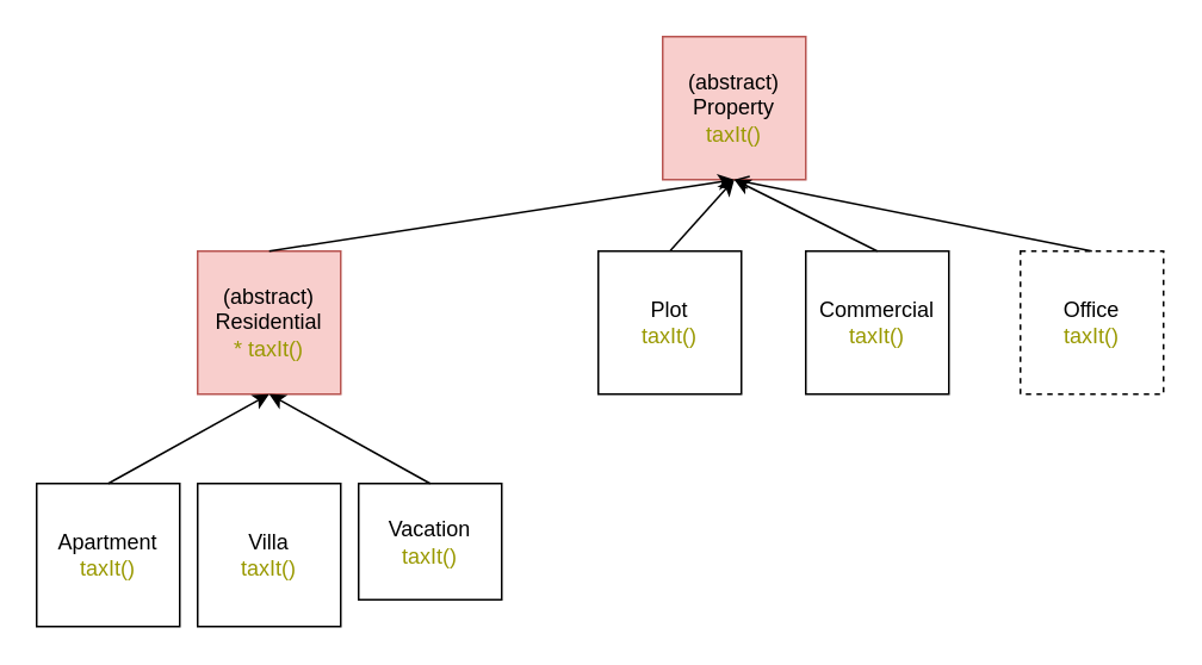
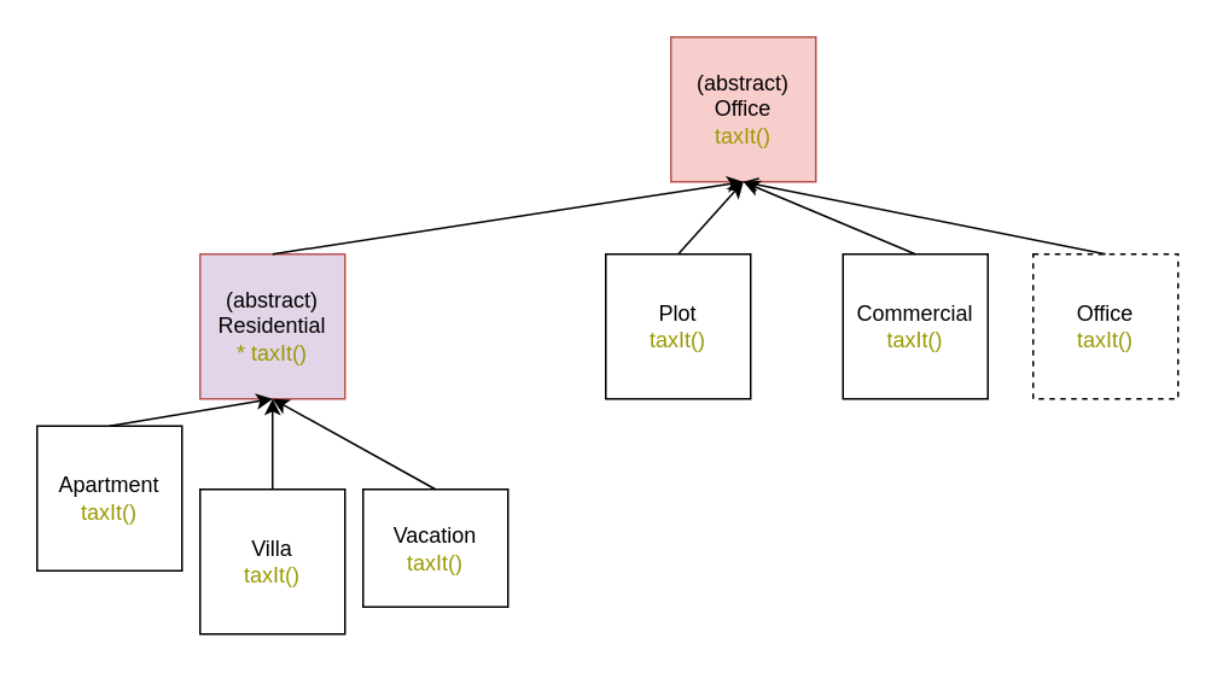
  <mxCell id="0" />
  <mxCell id="1" parent="0" />
- <mxCell id="2" value="&lt;div&gt;(abstract)&lt;/div&gt;Property&lt;div&gt;&lt;font color=&quot;#999900&quot;&gt;taxIt()&lt;/font&gt;&lt;/div&gt;" style="whiteSpace=wrap;html=1;aspect=fixed;fillColor=#f8cecc;strokeColor=#b85450;" vertex="1" parent="1"><mxGeometry x="370" y="20" width="80" height="80" as="geometry" /></mxCell>
- <mxCell id="3" value="&lt;div&gt;&lt;div&gt;(abstract)&lt;/div&gt;&lt;/div&gt;Residential&lt;div&gt;&lt;div&gt;&lt;span style=&quot;color: rgb(153, 153, 0);&quot;&gt;* taxIt()&lt;/span&gt;&lt;/div&gt;&lt;/div&gt;" style="whiteSpace=wrap;html=1;aspect=fixed;fillColor=#f8cecc;strokeColor=#b85450;" vertex="1" parent="1"><mxGeometry x="110" y="140" width="80" height="80" as="geometry" /></mxCell>
+ <mxCell id="2" value="&lt;div&gt;(abstract)&lt;/div&gt;Office&lt;div&gt;&lt;font color=&quot;#999900&quot;&gt;taxIt()&lt;/font&gt;&lt;/div&gt;" style="whiteSpace=wrap;html=1;aspect=fixed;fillColor=#f8cecc;strokeColor=#b85450;" vertex="1" parent="1"><mxGeometry x="370" y="20" width="80" height="80" as="geometry" /></mxCell>
+ <mxCell id="3" value="&lt;div&gt;&lt;div&gt;(abstract)&lt;/div&gt;&lt;/div&gt;Residential&lt;div&gt;&lt;div&gt;&lt;span style=&quot;color: rgb(153, 153, 0);&quot;&gt;* taxIt()&lt;/span&gt;&lt;/div&gt;&lt;/div&gt;" style="whiteSpace=wrap;html=1;aspect=fixed;fillColor=#e1d5e7;strokeColor=#b85450;" vertex="1" parent="1"><mxGeometry x="110" y="140" width="80" height="80" as="geometry" /></mxCell>
  <mxCell id="4" value="Plot&lt;div&gt;&lt;span style=&quot;color: rgb(153, 153, 0);&quot;&gt;taxIt()&lt;/span&gt;&lt;/div&gt;" style="whiteSpace=wrap;html=1;aspect=fixed;" vertex="1" parent="1"><mxGeometry x="334" y="140" width="80" height="80" as="geometry" /></mxCell>
- <mxCell id="5" value="Commercial&lt;div&gt;&lt;span style=&quot;color: rgb(153, 153, 0);&quot;&gt;taxIt()&lt;/span&gt;&lt;/div&gt;" style="whiteSpace=wrap;html=1;aspect=fixed;" vertex="1" parent="1"><mxGeometry x="450" y="140" width="80" height="80" as="geometry" /></mxCell>
+ <mxCell id="5" value="Commercial&lt;div&gt;&lt;span style=&quot;color: rgb(153, 153, 0);&quot;&gt;taxIt()&lt;/span&gt;&lt;/div&gt;" style="whiteSpace=wrap;html=1;aspect=fixed;" vertex="1" parent="1"><mxGeometry x="465" y="140" width="80" height="80" as="geometry" /></mxCell>
  <mxCell id="6" value="Vacation&lt;br&gt;&lt;div&gt;&lt;span style=&quot;color: rgb(153, 153, 0);&quot;&gt;taxIt()&lt;/span&gt;&lt;/div&gt;" style="whiteSpace=wrap;html=1;aspect=fixed;" vertex="1" parent="1"><mxGeometry x="200" y="270" width="80" height="65" as="geometry" /></mxCell>
  <mxCell id="7" value="Villa&lt;div&gt;&lt;span style=&quot;color: rgb(153, 153, 0);&quot;&gt;taxIt()&lt;/span&gt;&lt;/div&gt;" style="whiteSpace=wrap;html=1;aspect=fixed;" vertex="1" parent="1"><mxGeometry x="110" y="270" width="80" height="80" as="geometry" /></mxCell>
- <mxCell id="8" value="Apartment&lt;div&gt;&lt;span style=&quot;color: rgb(153, 153, 0);&quot;&gt;taxIt()&lt;/span&gt;&lt;/div&gt;" style="whiteSpace=wrap;html=1;aspect=fixed;" vertex="1" parent="1"><mxGeometry x="20" y="270" width="80" height="80" as="geometry" /></mxCell>
+ <mxCell id="8" value="Apartment&lt;div&gt;&lt;span style=&quot;color: rgb(153, 153, 0);&quot;&gt;taxIt()&lt;/span&gt;&lt;/div&gt;" style="whiteSpace=wrap;html=1;aspect=fixed;" vertex="1" parent="1"><mxGeometry x="20" y="235" width="80" height="80" as="geometry" /></mxCell>
  <mxCell id="9" value="" style="endArrow=classic;html=1;rounded=0;exitX=0.5;exitY=0;exitDx=0;exitDy=0;" edge="1" parent="1" source="3"><mxGeometry width="50" height="50" relative="1" as="geometry"><mxPoint x="190" y="50" as="sourcePoint" /><mxPoint x="410" y="100" as="targetPoint" /><Array as="points" /></mxGeometry></mxCell>
  <mxCell id="10" value="" style="endArrow=classic;html=1;rounded=0;exitX=0.5;exitY=0;exitDx=0;exitDy=0;entryX=0.5;entryY=1;entryDx=0;entryDy=0;" edge="1" parent="1" source="4" target="2"><mxGeometry width="50" height="50" relative="1" as="geometry"><mxPoint x="370" y="150" as="sourcePoint" /><mxPoint x="490" y="110" as="targetPoint" /></mxGeometry></mxCell>
  <mxCell id="11" value="" style="endArrow=classic;html=1;rounded=0;exitX=0.5;exitY=0;exitDx=0;exitDy=0;entryX=0.5;entryY=1;entryDx=0;entryDy=0;" edge="1" parent="1" source="5" target="2"><mxGeometry width="50" height="50" relative="1" as="geometry"><mxPoint x="330" y="220" as="sourcePoint" /><mxPoint x="380" y="170" as="targetPoint" /></mxGeometry></mxCell>
  <mxCell id="12" value="" style="endArrow=classic;html=1;rounded=0;exitX=0.5;exitY=0;exitDx=0;exitDy=0;entryX=0.5;entryY=1;entryDx=0;entryDy=0;" edge="1" parent="1" source="6" target="3"><mxGeometry width="50" height="50" relative="1" as="geometry"><mxPoint x="330" y="220" as="sourcePoint" /><mxPoint x="380" y="170" as="targetPoint" /></mxGeometry></mxCell>
+ <mxCell id="13" value="" style="endArrow=classic;html=1;rounded=0;exitX=0.5;exitY=0;exitDx=0;exitDy=0;entryX=0.5;entryY=1;entryDx=0;entryDy=0;" edge="1" parent="1" source="7" target="3"><mxGeometry width="50" height="50" relative="1" as="geometry"><mxPoint x="330" y="220" as="sourcePoint" /><mxPoint x="380" y="170" as="targetPoint" /></mxGeometry></mxCell>
  <mxCell id="14" value="" style="endArrow=classic;html=1;rounded=0;entryX=0.5;entryY=1;entryDx=0;entryDy=0;exitX=0.5;exitY=0;exitDx=0;exitDy=0;" edge="1" parent="1" source="8" target="3"><mxGeometry width="50" height="50" relative="1" as="geometry"><mxPoint x="330" y="220" as="sourcePoint" /><mxPoint x="380" y="170" as="targetPoint" /></mxGeometry></mxCell>
  <mxCell id="15" value="Office&lt;div&gt;&lt;span style=&quot;color: rgb(153, 153, 0);&quot;&gt;taxIt()&lt;/span&gt;&lt;/div&gt;" style="whiteSpace=wrap;html=1;aspect=fixed;dashed=1;" vertex="1" parent="1"><mxGeometry x="570" y="140" width="80" height="80" as="geometry" /></mxCell>
  <mxCell id="16" value="" style="endArrow=open;html=1;rounded=0;exitX=0.5;exitY=0;exitDx=0;exitDy=0;entryX=0.5;entryY=1;entryDx=0;entryDy=0;" edge="1" parent="1" source="15" target="2"><mxGeometry width="50" height="50" relative="1" as="geometry"><mxPoint x="640" y="130" as="sourcePoint" /><mxPoint x="690" y="80" as="targetPoint" /></mxGeometry></mxCell>
